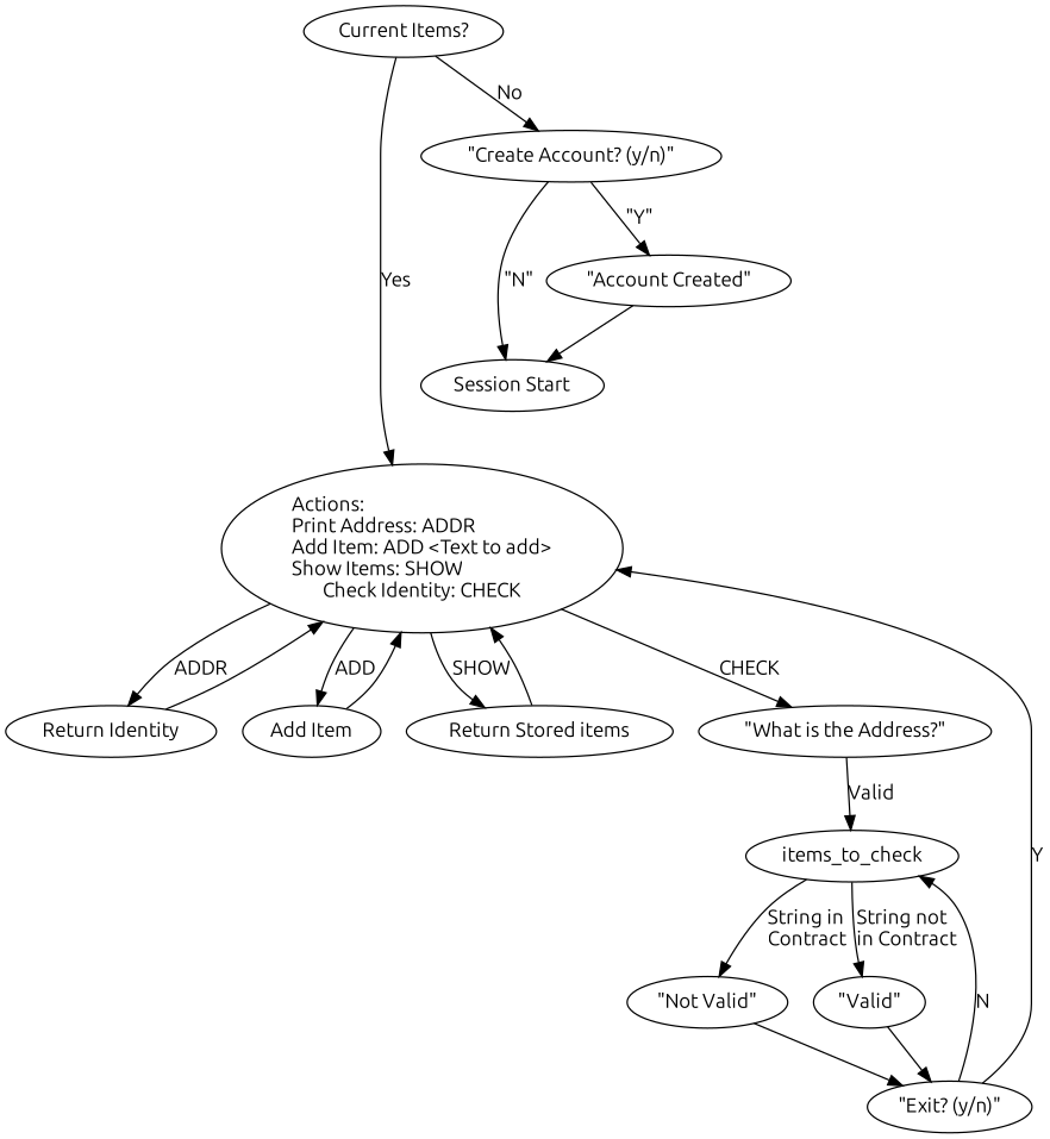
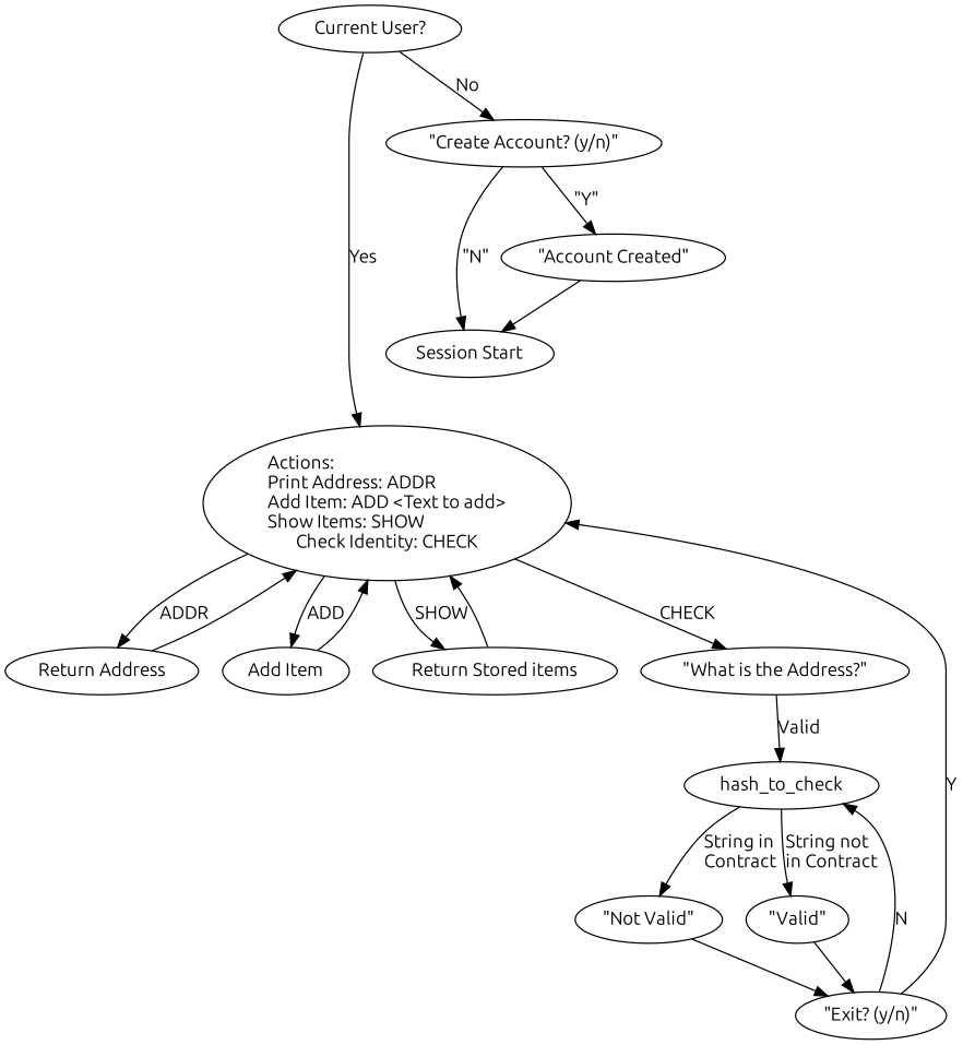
  digraph {
    fontname=Ubuntu
    node [fontname=Ubuntu]
    edge [fontname=Ubuntu]
    n1 [label="Actions: \lPrint Address: ADDR\lAdd Item: ADD <Text to add>\lShow Items: SHOW\lCheck Identity: CHECK"]
-   n2 [label="Return Identity"]
+   n2 [label="Return Address"]
    n3 [label="Add Item"]
    n4 [label="Return Stored items"]
    n5 [label="\"What is the Address?\""]
-   n6 [label=items_to_check]
+   n6 [label=hash_to_check]
    n7 [label="Session Start"]
-   n8 [label="Current Items?"]
+   n8 [label="Current User?"]
    n9 [label="\"Create Account? (y/n)\""]
    n10 [label="\"Account Created\""]
    n11 [label="\"Not Valid\""]
    n12 [label="\"Valid\""]
    n13 [label="\"Exit? (y/n)\""]
    n1 -> n2 [label=ADDR]
    n1 -> n3 [label=ADD]
    n1 -> n4 [label=SHOW]
    n1 -> n5 [label=CHECK]
    n2 -> n1
    n3 -> n1
    n4 -> n1
    n5 -> n6 [label=Valid]
    n6 -> n11 [label="String in\lContract"]
    n6 -> n12 [label="String not\lin Contract"]
    n7 -> n1 [style=invis]
    n8 -> n1 [label=Yes]
    n8 -> n9 [label=No]
    n9 -> n7 [label="\"N\""]
    n9 -> n10 [label="\"Y\""]
    n10 -> n7
    n11 -> n13
    n12 -> n13
    n13 -> n1 [label=Y]
    n13 -> n6 [label=N]
  }
